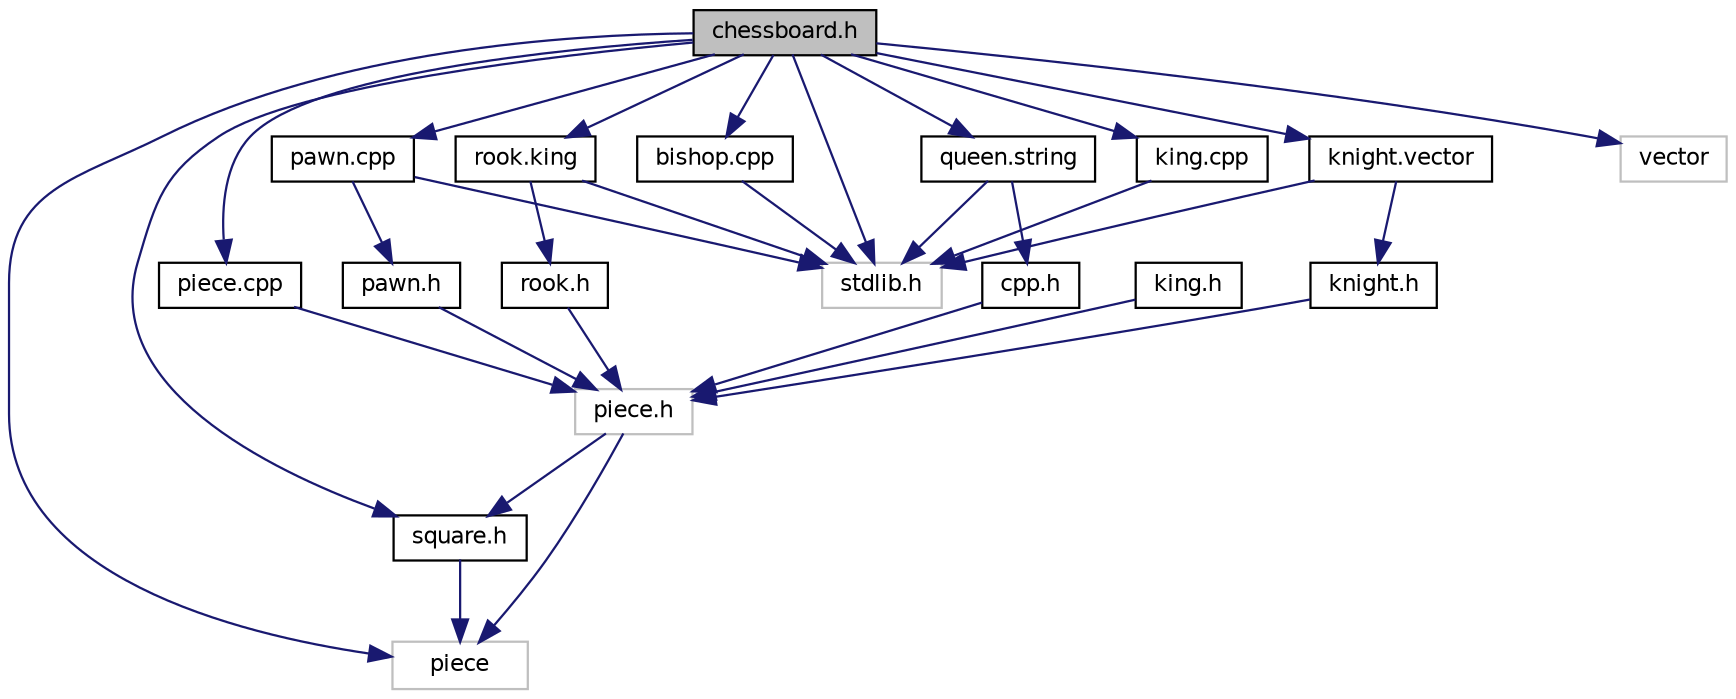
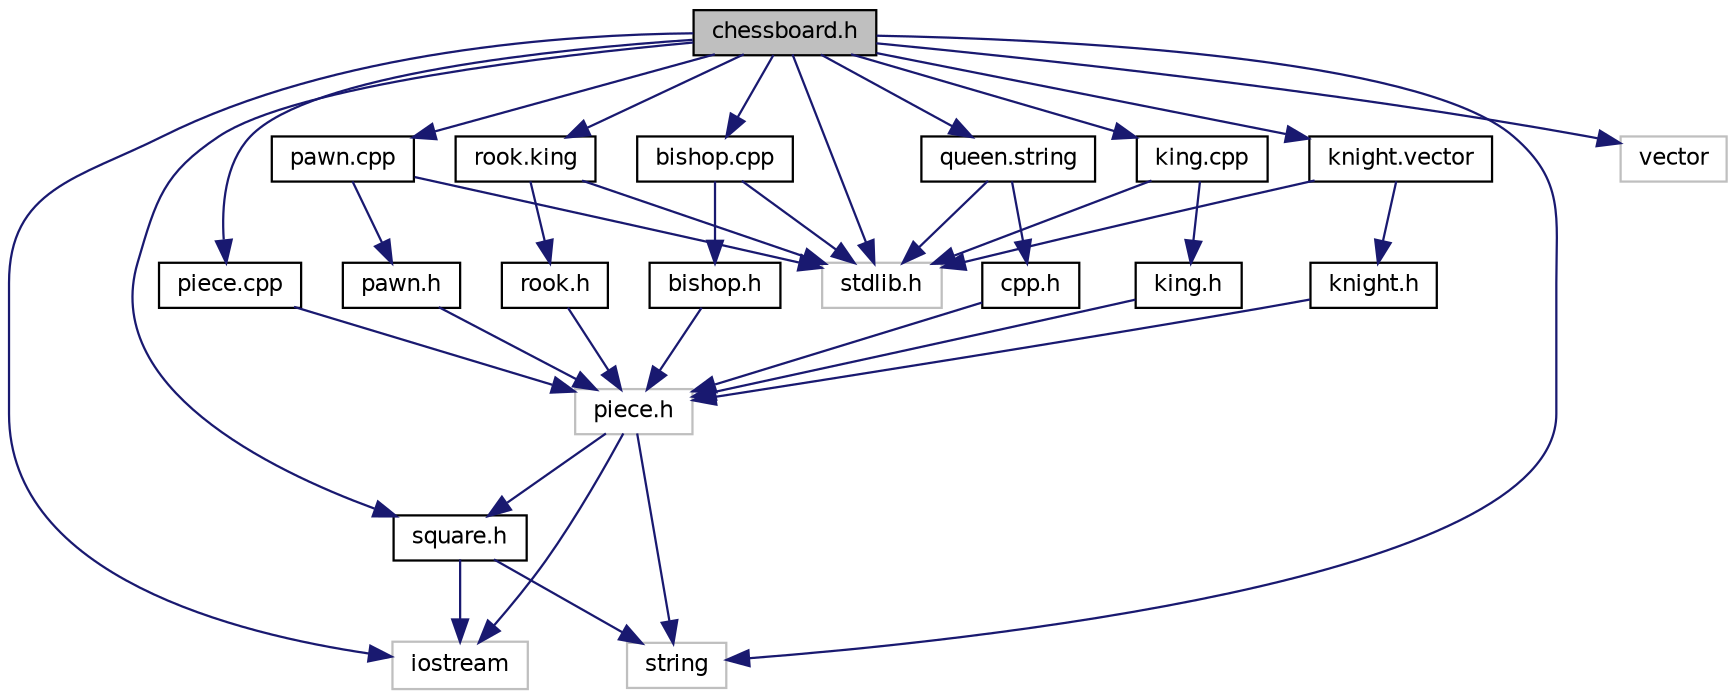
  digraph {
    node [color=black fillcolor=white fontname=Helvetica fontsize=10 shape=record style=filled]
    edge [color=midnightblue fontname=Helvetica fontsize=10 labelfontname=Helvetica labelfontsize=10 style=solid]
    n1 [fillcolor=grey75 fontcolor=black height=0.2 label="chessboard.h" width=0.4]
    n2 [height=0.2 label="piece.cpp" width=0.4]
    n3 [height=0.2 label="square.h" width=0.4]
-   n4 [color=grey75 height=0.2 label=piece width=0.4]
+   n4 [color=grey75 height=0.2 label=iostream width=0.4]
+   n5 [color=grey75 height=0.2 label=string width=0.4]
    n6 [color=grey75 height=0.2 label="stdlib.h" width=0.4]
    n7 [height=0.2 label="queen.string" width=0.4]
    n8 [height=0.2 label="king.cpp" width=0.4]
    n9 [height=0.2 label="knight.vector" width=0.4]
    n10 [height=0.2 label="pawn.cpp" width=0.4]
    n11 [height=0.2 label="rook.king" width=0.4]
    n12 [height=0.2 label="bishop.cpp" width=0.4]
    n13 [color=grey75 height=0.2 label=vector width=0.4]
    n14 [color=grey75 height=0.2 label="piece.h" width=0.4]
    n15 [height=0.2 label="cpp.h" width=0.4]
    n16 [height=0.2 label="king.h" width=0.4]
    n17 [height=0.2 label="knight.h" width=0.4]
    n18 [height=0.2 label="pawn.h" width=0.4]
    n19 [height=0.2 label="rook.h" width=0.4]
+   n20 [height=0.2 label="bishop.h" width=0.4]
    n1 -> n2
    n1 -> n3
    n1 -> n4
+   n1 -> n5
    n1 -> n6
    n1 -> n7
    n1 -> n8
    n1 -> n9
    n1 -> n10
    n1 -> n11
    n1 -> n12
    n1 -> n13
    n2 -> n14
    n3 -> n4
+   n3 -> n5
    n7 -> n6
    n7 -> n15
    n8 -> n6
+   n8 -> n16
    n9 -> n6
    n9 -> n17
    n10 -> n6
    n10 -> n18
    n11 -> n6
    n11 -> n19
    n12 -> n6
+   n12 -> n20
    n14 -> n3
    n14 -> n4
+   n14 -> n5
    n15 -> n14
    n16 -> n14
    n17 -> n14
    n18 -> n14
    n19 -> n14
+   n20 -> n14
  }
